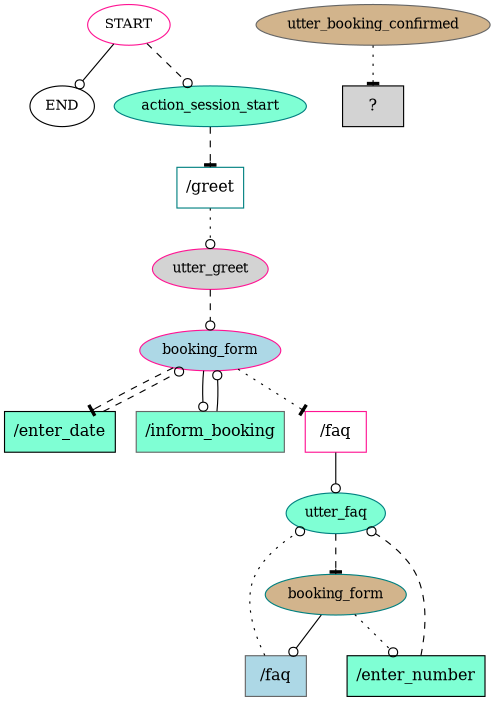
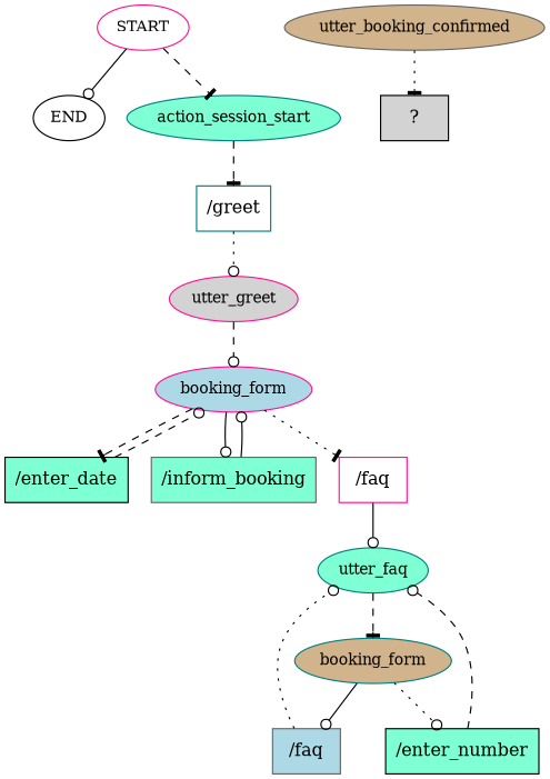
  digraph {
    node [color=deeppink fillcolor=aquamarine fontsize=12 style=filled]
    edge [arrowhead=odot style=dashed]
    n1 [fillcolor=white label=START]
    n2 [color=black fillcolor=white label=END]
    n3 [color=teal label=action_session_start]
    n4 [color=teal fillcolor=white label="/greet" shape=rect fontsize=""]
    n5 [fillcolor=lightgrey label=utter_greet]
    n6 [fillcolor=lightblue label=booking_form]
    n7 [color=black label="/enter_date" shape=rect fontsize=""]
    n8 [color=gray40 label="/inform_booking" shape=rect fontsize=""]
    n9 [fillcolor=white label="/faq" shape=rect fontsize=""]
    n10 [color=teal label=utter_faq]
    n11 [color=teal fillcolor=tan label=booking_form]
    n12 [color=gray40 fillcolor=lightblue label="/faq" shape=rect fontsize=""]
    n13 [color=black label="/enter_number" shape=rect fontsize=""]
    n14 [color=gray40 fillcolor=tan label=utter_booking_confirmed]
    n15 [color=black fillcolor=lightgrey label="  ?  " shape=rect fontsize=""]
    n1 -> n2 [style=solid]
-   n1 -> n3
+   n1 -> n3 [arrowhead=tee]
    n3 -> n4 [arrowhead=tee]
    n4 -> n5 [style=dotted]
    n5 -> n6
    n6 -> n7 [arrowhead=tee]
    n6 -> n8 [style=solid]
    n6 -> n9 [arrowhead=tee style=dotted]
    n7 -> n6
    n8 -> n6 [style=solid]
    n9 -> n10 [style=solid]
    n10 -> n11 [arrowhead=tee]
    n11 -> n12 [style=solid]
    n11 -> n13 [style=dotted]
    n12 -> n10 [style=dotted]
    n13 -> n10
    n14 -> n15 [arrowhead=tee style=dotted]
  }
